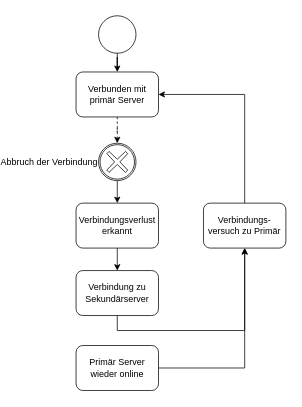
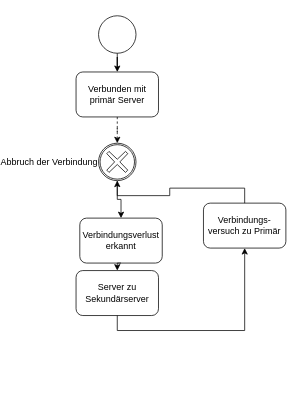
  <mxCell id="0" />
  <mxCell id="1" parent="0" />
  <mxCell id="2" value="" style="shape=mxgraph.bpmn.shape;html=1;verticalLabelPosition=bottom;labelBackgroundColor=#ffffff;verticalAlign=top;perimeter=ellipsePerimeter;outline=standard;symbol=general;" parent="1" vertex="1"><mxGeometry x="50" y="20" width="50" height="50" as="geometry" /></mxCell>
  <mxCell id="3" value="Verbunden mit primär Server" style="shape=ext;rounded=1;html=1;whiteSpace=wrap;" parent="1" vertex="1"><mxGeometry x="20" y="95" width="110.0" height="60" as="geometry" /></mxCell>
- <mxCell id="4" value="Verbindungsverlust erkannt" style="shape=ext;rounded=1;html=1;whiteSpace=wrap;" parent="1" vertex="1"><mxGeometry x="20" y="270" width="110.0" height="60" as="geometry" /></mxCell>
+ <mxCell id="4" value="Verbindungsverlust erkannt" style="shape=ext;rounded=1;html=1;whiteSpace=wrap;" parent="1" vertex="1"><mxGeometry x="25" y="290" width="110.0" height="60" as="geometry" /></mxCell>
  <mxCell id="5" style="edgeStyle=orthogonalEdgeStyle;rounded=0;html=1;jettySize=auto;orthogonalLoop=1;" parent="1" source="2" target="3" edge="1"><mxGeometry relative="1" as="geometry" /></mxCell>
  <mxCell id="6" style="edgeStyle=orthogonalEdgeStyle;rounded=0;html=1;jettySize=auto;orthogonalLoop=1;entryX=0.5;entryY=0;entryDx=0;entryDy=0;entryPerimeter=0;dashed=1;" parent="1" source="3" target="15" edge="1"><mxGeometry relative="1" as="geometry"><mxPoint x="75" y="185" as="targetPoint" /></mxGeometry></mxCell>
  <mxCell id="7" style="edgeStyle=orthogonalEdgeStyle;rounded=0;html=1;jettySize=auto;orthogonalLoop=1;exitX=0.5;exitY=1;exitDx=0;exitDy=0;entryX=0.5;entryY=0;entryDx=0;entryDy=0;exitPerimeter=0;" parent="1" source="15" target="4" edge="1"><mxGeometry relative="1" as="geometry"><mxPoint x="130" y="215" as="sourcePoint" /><mxPoint x="465" y="395" as="targetPoint" /></mxGeometry></mxCell>
- <mxCell id="8" value="Verbindung zu Sekundärserver" style="shape=ext;rounded=1;html=1;whiteSpace=wrap;" parent="1" vertex="1"><mxGeometry x="20" y="360" width="110.0" height="60" as="geometry" /></mxCell>
+ <mxCell id="8" value="Server zu Sekundärserver" style="shape=ext;rounded=1;html=1;whiteSpace=wrap;" parent="1" vertex="1"><mxGeometry x="20" y="360" width="110.0" height="60" as="geometry" /></mxCell>
  <mxCell id="9" style="edgeStyle=orthogonalEdgeStyle;rounded=0;html=1;jettySize=auto;orthogonalLoop=1;exitX=0.5;exitY=1;exitDx=0;exitDy=0;entryX=0.5;entryY=0;entryDx=0;entryDy=0;" parent="1" source="4" target="8" edge="1"><mxGeometry relative="1" as="geometry"><mxPoint x="280" y="535" as="sourcePoint" /><mxPoint x="465" y="605" as="targetPoint" /></mxGeometry></mxCell>
- <mxCell id="10" value="Primär Server wieder online" style="shape=ext;rounded=1;html=1;whiteSpace=wrap;" parent="1" vertex="1"><mxGeometry x="20" y="460" width="110.0" height="60" as="geometry" /></mxCell>
  <mxCell id="11" style="edgeStyle=orthogonalEdgeStyle;rounded=0;html=1;jettySize=auto;orthogonalLoop=1;exitX=0.5;exitY=1;exitDx=0;exitDy=0;" parent="1" source="8" target="12" edge="1"><mxGeometry relative="1" as="geometry"><mxPoint x="465" y="555" as="sourcePoint" /><mxPoint x="650" y="625" as="targetPoint" /></mxGeometry></mxCell>
  <mxCell id="12" value="Verbindungs-&lt;br&gt;versuch zu Primär" style="shape=ext;rounded=1;html=1;whiteSpace=wrap;" parent="1" vertex="1"><mxGeometry x="190" y="270" width="110.0" height="60" as="geometry" /></mxCell>
- <mxCell id="13" style="edgeStyle=orthogonalEdgeStyle;rounded=0;html=1;jettySize=auto;orthogonalLoop=1;entryX=0.5;entryY=1;entryDx=0;entryDy=0;exitX=1;exitY=0.5;exitDx=0;exitDy=0;" parent="1" source="10" target="12" edge="1"><mxGeometry relative="1" as="geometry"><mxPoint x="280" y="665" as="sourcePoint" /><mxPoint x="780" y="685" as="targetPoint" /></mxGeometry></mxCell>
  <mxCell id="14" style="edgeStyle=orthogonalEdgeStyle;rounded=0;orthogonalLoop=1;jettySize=auto;html=1;exitX=0.5;exitY=1;exitDx=0;exitDy=0;" parent="1" source="8" target="8" edge="1"><mxGeometry relative="1" as="geometry" /></mxCell>
  <mxCell id="15" value="Abbruch der Verbindung" style="points=[[0.145,0.145,0],[0.5,0,0],[0.855,0.145,0],[1,0.5,0],[0.855,0.855,0],[0.5,1,0],[0.145,0.855,0],[0,0.5,0]];shape=mxgraph.bpmn.event;html=1;verticalLabelPosition=middle;labelBackgroundColor=none;verticalAlign=middle;align=right;perimeter=ellipsePerimeter;outlineConnect=0;aspect=fixed;outline=boundInt;symbol=cancel;labelPosition=left;" vertex="1" parent="1"><mxGeometry x="50" y="190" width="50" height="50" as="geometry" /></mxCell>
- <mxCell id="16" style="edgeStyle=orthogonalEdgeStyle;rounded=0;html=1;jettySize=auto;orthogonalLoop=1;entryX=1;entryY=0.5;entryDx=0;entryDy=0;exitX=0.5;exitY=0;exitDx=0;exitDy=0;" edge="1" parent="1" source="12" target="3"><mxGeometry relative="1" as="geometry"><mxPoint x="85" y="530" as="sourcePoint" /><mxPoint x="255" y="340" as="targetPoint" /></mxGeometry></mxCell>
+ <mxCell id="16" style="edgeStyle=orthogonalEdgeStyle;rounded=0;html=1;jettySize=auto;orthogonalLoop=1;exitX=0.5;exitY=0;exitDx=0;exitDy=0;" edge="1" parent="1" source="12" target="15"><mxGeometry relative="1" as="geometry"><mxPoint x="85" y="530" as="sourcePoint" /><mxPoint x="255" y="340" as="targetPoint" /></mxGeometry></mxCell>
